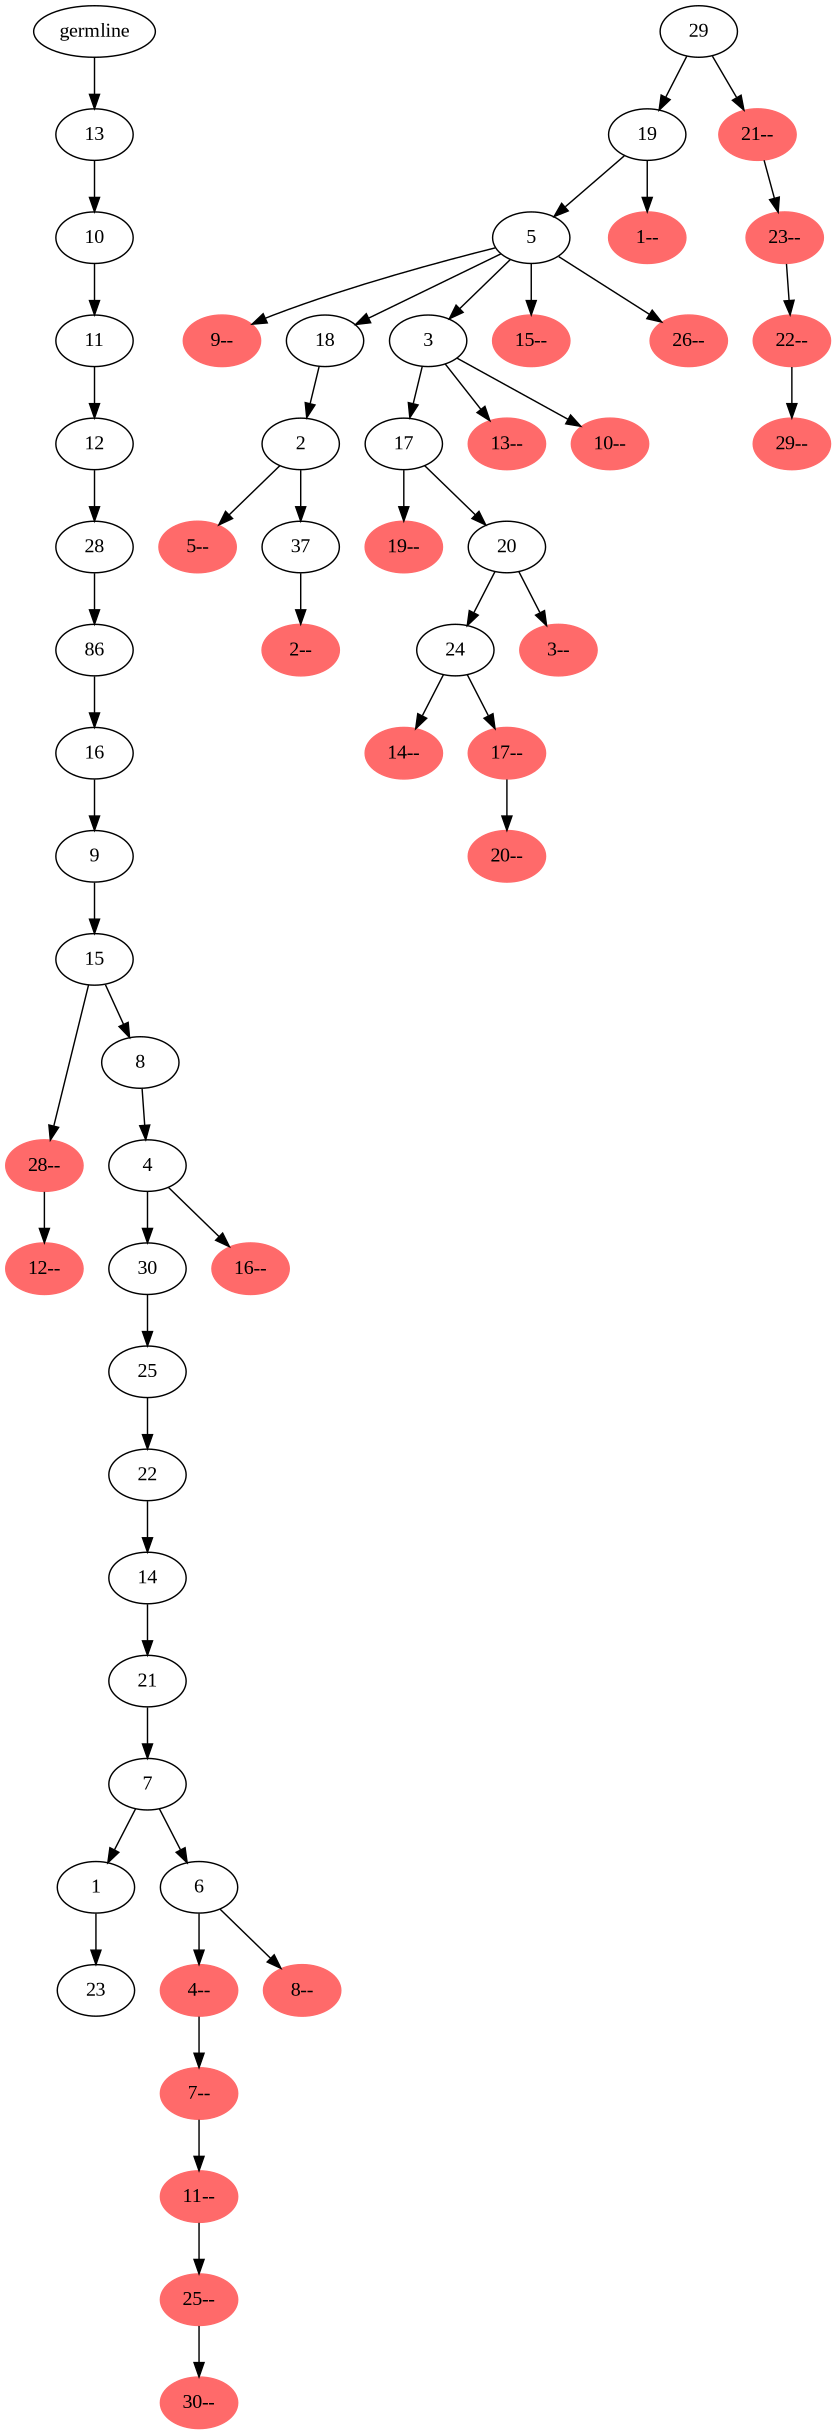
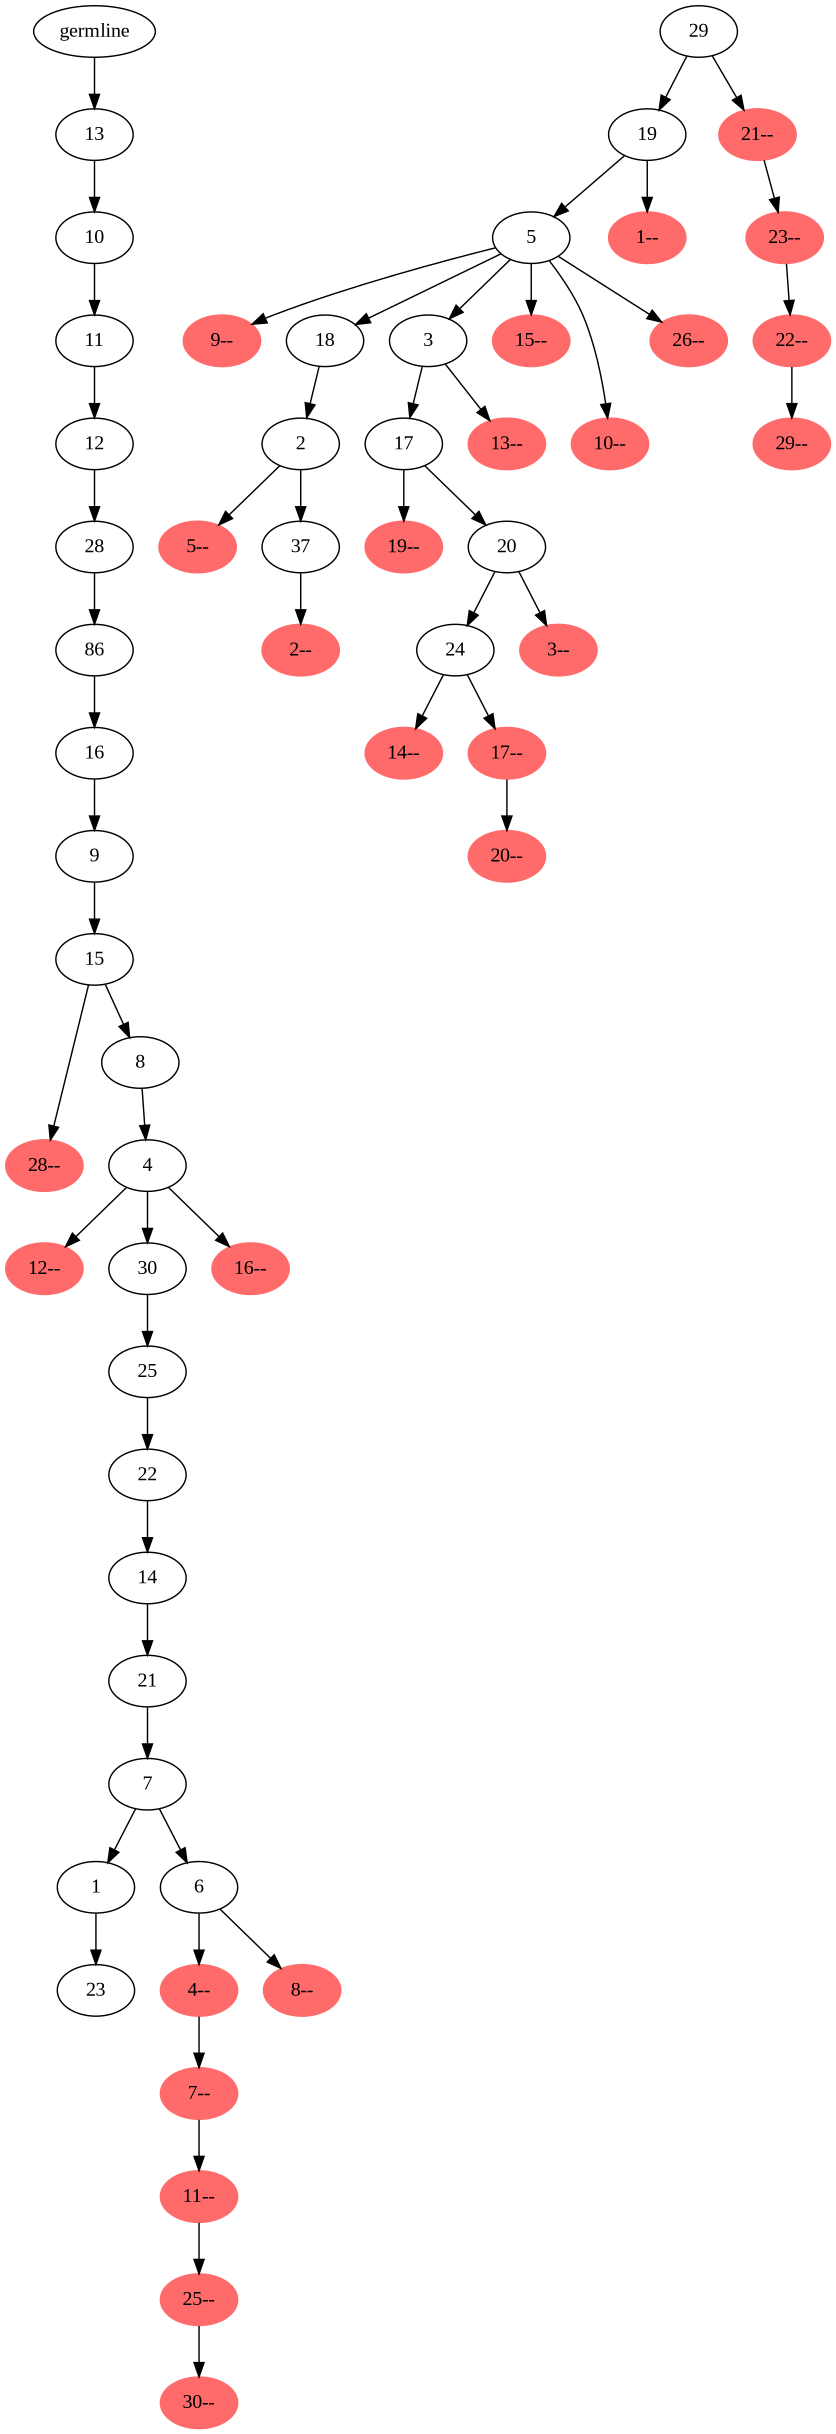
  digraph {
    fontname="Liberation Serif"
    node [fontname="Liberation Serif"]
    edge [fontname="Liberation Serif"]
    n1 [label=germline]
    n2 [label=13]
    n3 [label=10]
    n4 [label=11]
    n5 [label=12]
    n6 [label=28]
    n7 [label=86]
    n8 [label=16]
    n9 [label=9]
    n10 [label=15]
    n11 [label=8]
    n12 [color=indianred1 label="28--" style=filled]
    n13 [label=4]
    n14 [color=indianred1 label="12--" style=filled]
    n15 [label=30]
    n16 [color=indianred1 label="16--" style=filled]
    n17 [label=25]
    n18 [label=22]
    n19 [label=14]
    n20 [label=21]
    n21 [label=7]
    n22 [label=1]
    n23 [label=6]
    n24 [label=23]
    n25 [color=indianred1 label="4--" style=filled]
    n26 [color=indianred1 label="8--" style=filled]
    n27 [label=29]
    n28 [label=19]
    n29 [color=indianred1 label="21--" style=filled]
    n30 [label=5]
    n31 [color=indianred1 label="1--" style=filled]
    n32 [color=indianred1 label="23--" style=filled]
    n33 [color=indianred1 label="9--" style=filled]
    n34 [label=18]
    n35 [label=3]
    n36 [color=indianred1 label="15--" style=filled]
    n37 [color=indianred1 label="10--" style=filled]
    n38 [color=indianred1 label="26--" style=filled]
    n39 [label=2]
    n40 [label=17]
    n41 [color=indianred1 label="13--" style=filled]
    n42 [color=indianred1 label="5--" style=filled]
    n43 [label=37]
    n44 [color=indianred1 label="2--" style=filled]
    n45 [color=indianred1 label="19--" style=filled]
    n46 [label=20]
    n47 [label=24]
    n48 [color=indianred1 label="3--" style=filled]
    n49 [color=indianred1 label="14--" style=filled]
    n50 [color=indianred1 label="17--" style=filled]
    n51 [color=indianred1 label="20--" style=filled]
    n52 [color=indianred1 label="22--" style=filled]
    n53 [color=indianred1 label="29--" style=filled]
    n54 [color=indianred1 label="7--" style=filled]
    n55 [color=indianred1 label="11--" style=filled]
    n56 [color=indianred1 label="25--" style=filled]
    n57 [color=indianred1 label="30--" style=filled]
    n1 -> n2
    n2 -> n3
    n3 -> n4
    n4 -> n5
    n5 -> n6
    n6 -> n7
    n7 -> n8
    n8 -> n9
    n9 -> n10
    n10 -> n11
    n10 -> n12
    n11 -> n13
-   n12 -> n14
+   n13 -> n14
    n13 -> n15
    n13 -> n16
    n15 -> n17
    n17 -> n18
    n18 -> n19
    n19 -> n20
    n20 -> n21
    n21 -> n22
    n21 -> n23
    n22 -> n24
    n23 -> n25
    n23 -> n26
    n25 -> n54
    n27 -> n28
    n27 -> n29
    n28 -> n30
    n28 -> n31
    n29 -> n32
    n30 -> n33
    n30 -> n34
    n30 -> n35
    n30 -> n36
-   n35 -> n37
+   n30 -> n37
    n30 -> n38
    n32 -> n52
    n34 -> n39
    n35 -> n40
    n35 -> n41
    n39 -> n42
    n39 -> n43
    n40 -> n45
    n40 -> n46
    n43 -> n44
    n46 -> n47
    n46 -> n48
    n47 -> n49
    n47 -> n50
    n50 -> n51
    n52 -> n53
    n54 -> n55
    n55 -> n56
    n56 -> n57
  }
